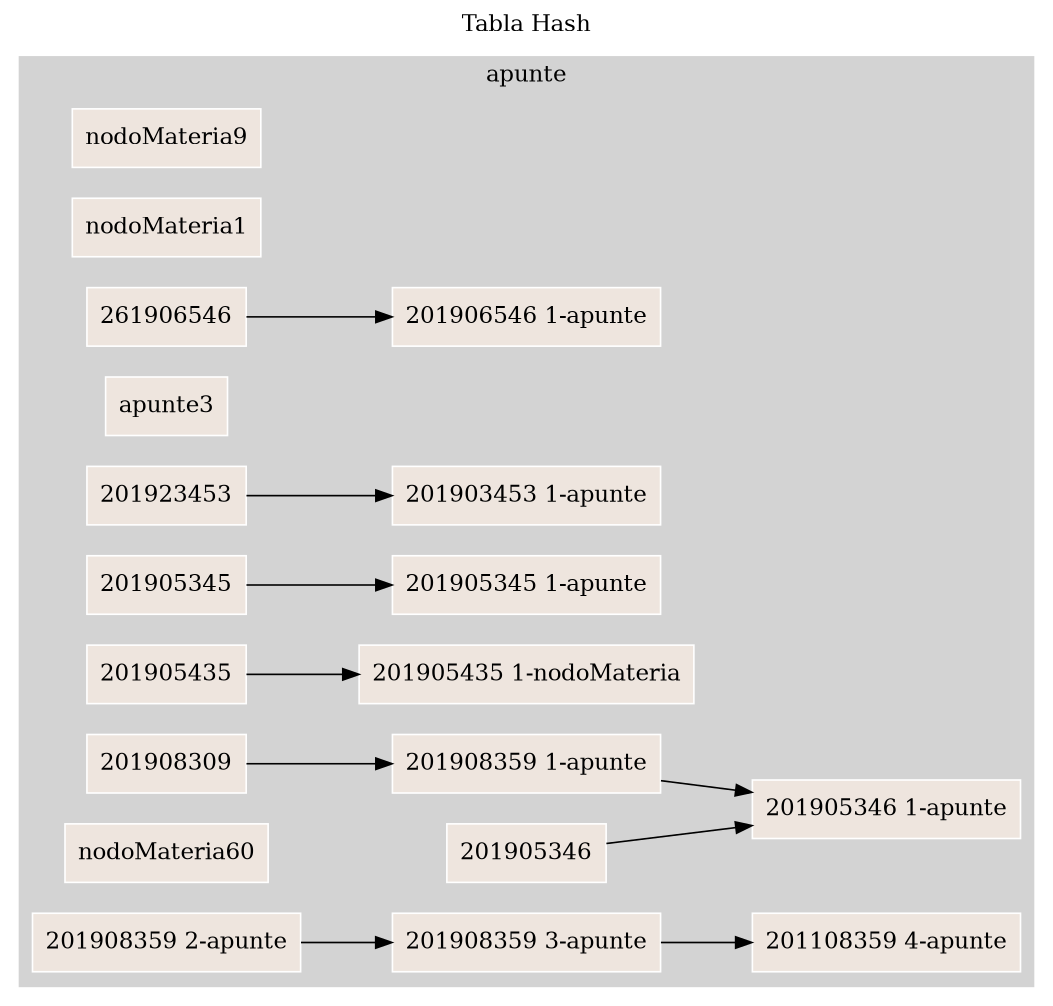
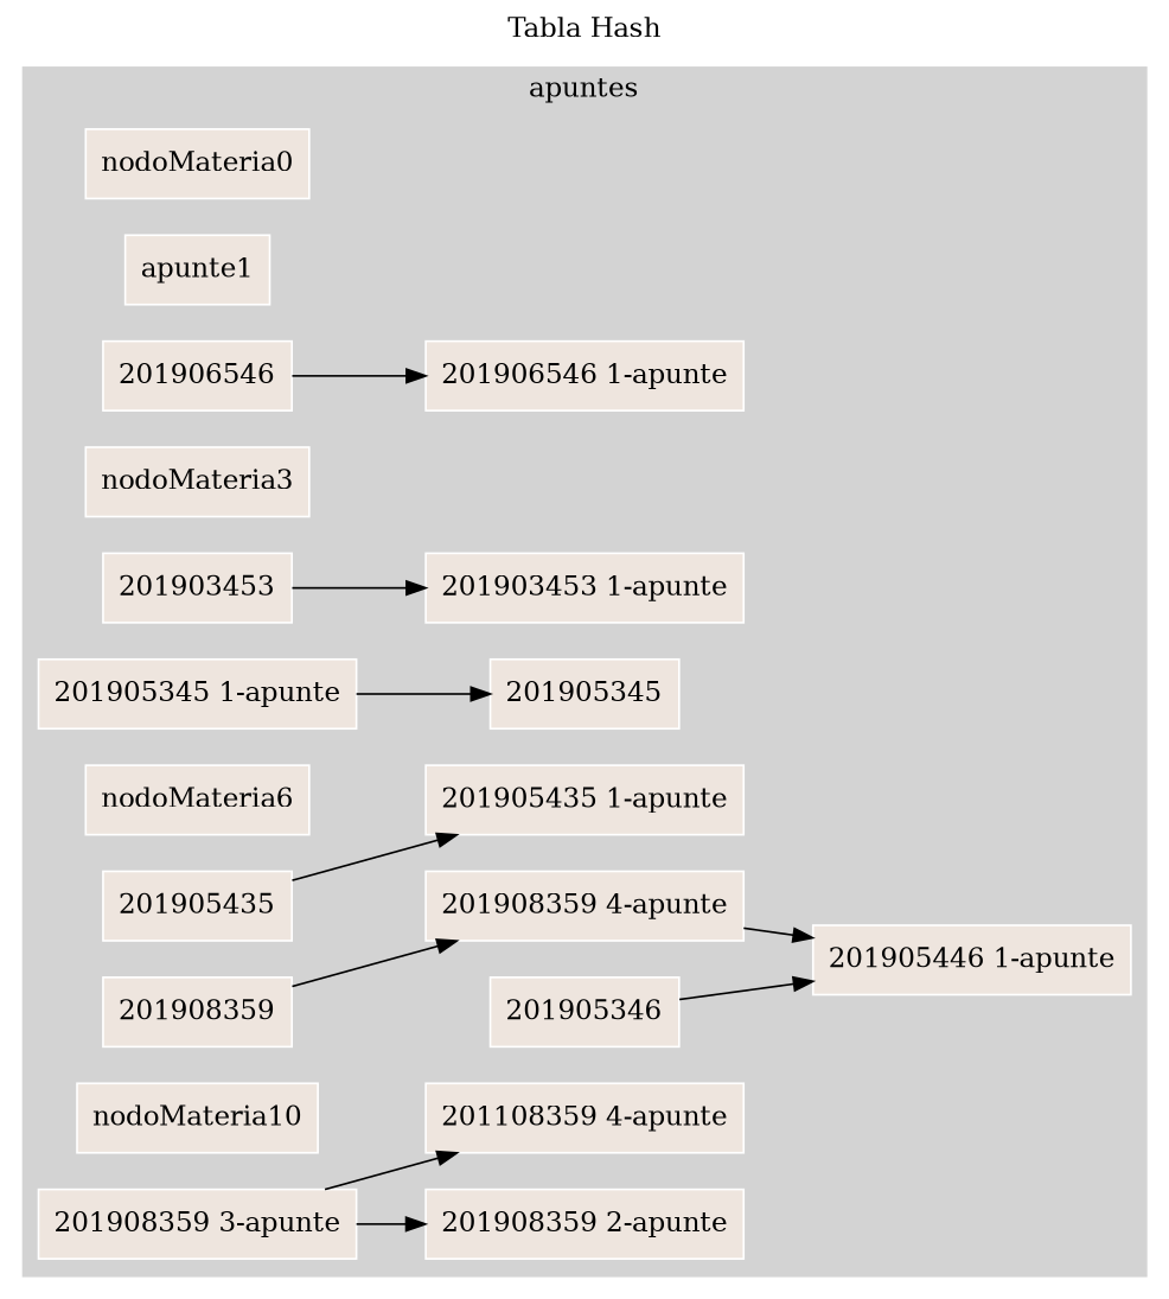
  digraph {
    label="Tabla Hash"
    labelloc=t
    rankdir=LR
    node [color=white fillcolor=seashell2 shape=record style=filled]
-   nodoMateria0 [label=nodoMateria9]
-   nodoMateria1
-   n3 [label=261906546]
+   nodoMateria0
+   nodoMateria1 [label=apunte1]
+   n3 [label=201906546]
    n4 [label="201906546 1-apunte"]
-   nodoMateria3 [label=apunte3]
-   n6 [label=201923453]
+   nodoMateria3
+   n6 [label=201903453]
    n7 [label="201903453 1-apunte"]
    n8 [label=201905345]
    n9 [label="201905345 1-apunte"]
+   nodoMateria6
    n11 [label=201905435]
-   n12 [label="201905435 1-nodoMateria"]
-   n13 [label=201908309]
-   n14 [label="201908359 1-apunte"]
+   n12 [label="201905435 1-apunte"]
+   n13 [label=201908359]
+   n14 [label="201908359 4-apunte"]
    n15 [label=201905346]
-   n16 [label="201905346 1-apunte"]
-   nodoMateria10 [label=nodoMateria60]
+   n16 [label="201905446 1-apunte"]
+   nodoMateria10
    n18 [label="201908359 2-apunte"]
    n19 [label="201908359 3-apunte"]
    n20 [label="201108359 4-apunte"]
    subgraph cluster_1 {
      color=lightgrey
-     label=apunte
+     label=apuntes
      style=filled
      nodoMateria0
      nodoMateria1
      n3
      n4
      nodoMateria3
      n6
      n7
      n8
      n9
+     nodoMateria6
      n11
      n12
      n13
      n14
      n15
      n16
      nodoMateria10
      n18
      n19
      n20
    }
    n3 -> n4
    n6 -> n7
-   n8 -> n9
+   n9 -> n8
    n11 -> n12
    n13 -> n14
    n14 -> n16
    n15 -> n16
-   n18 -> n19
+   n19 -> n18
    n19 -> n20
  }
